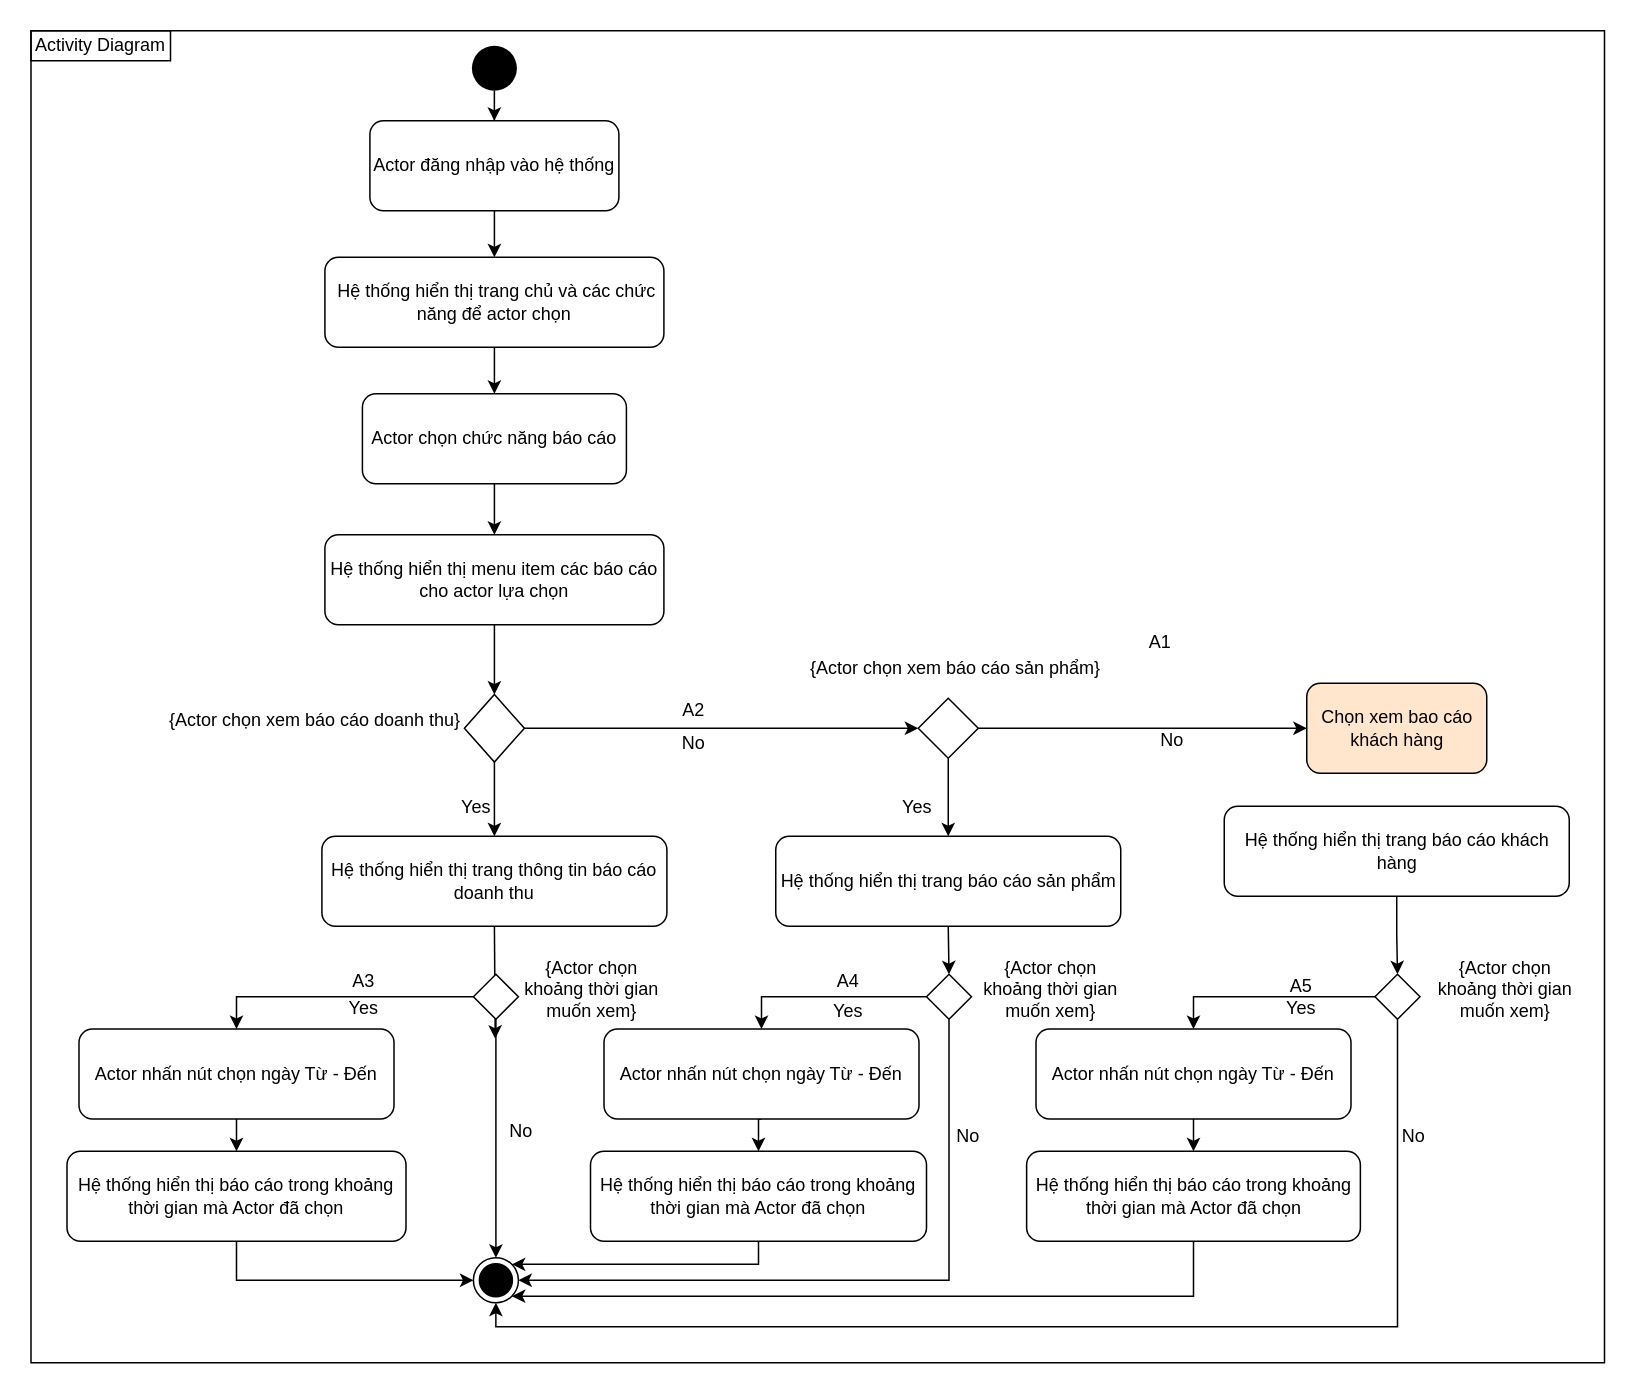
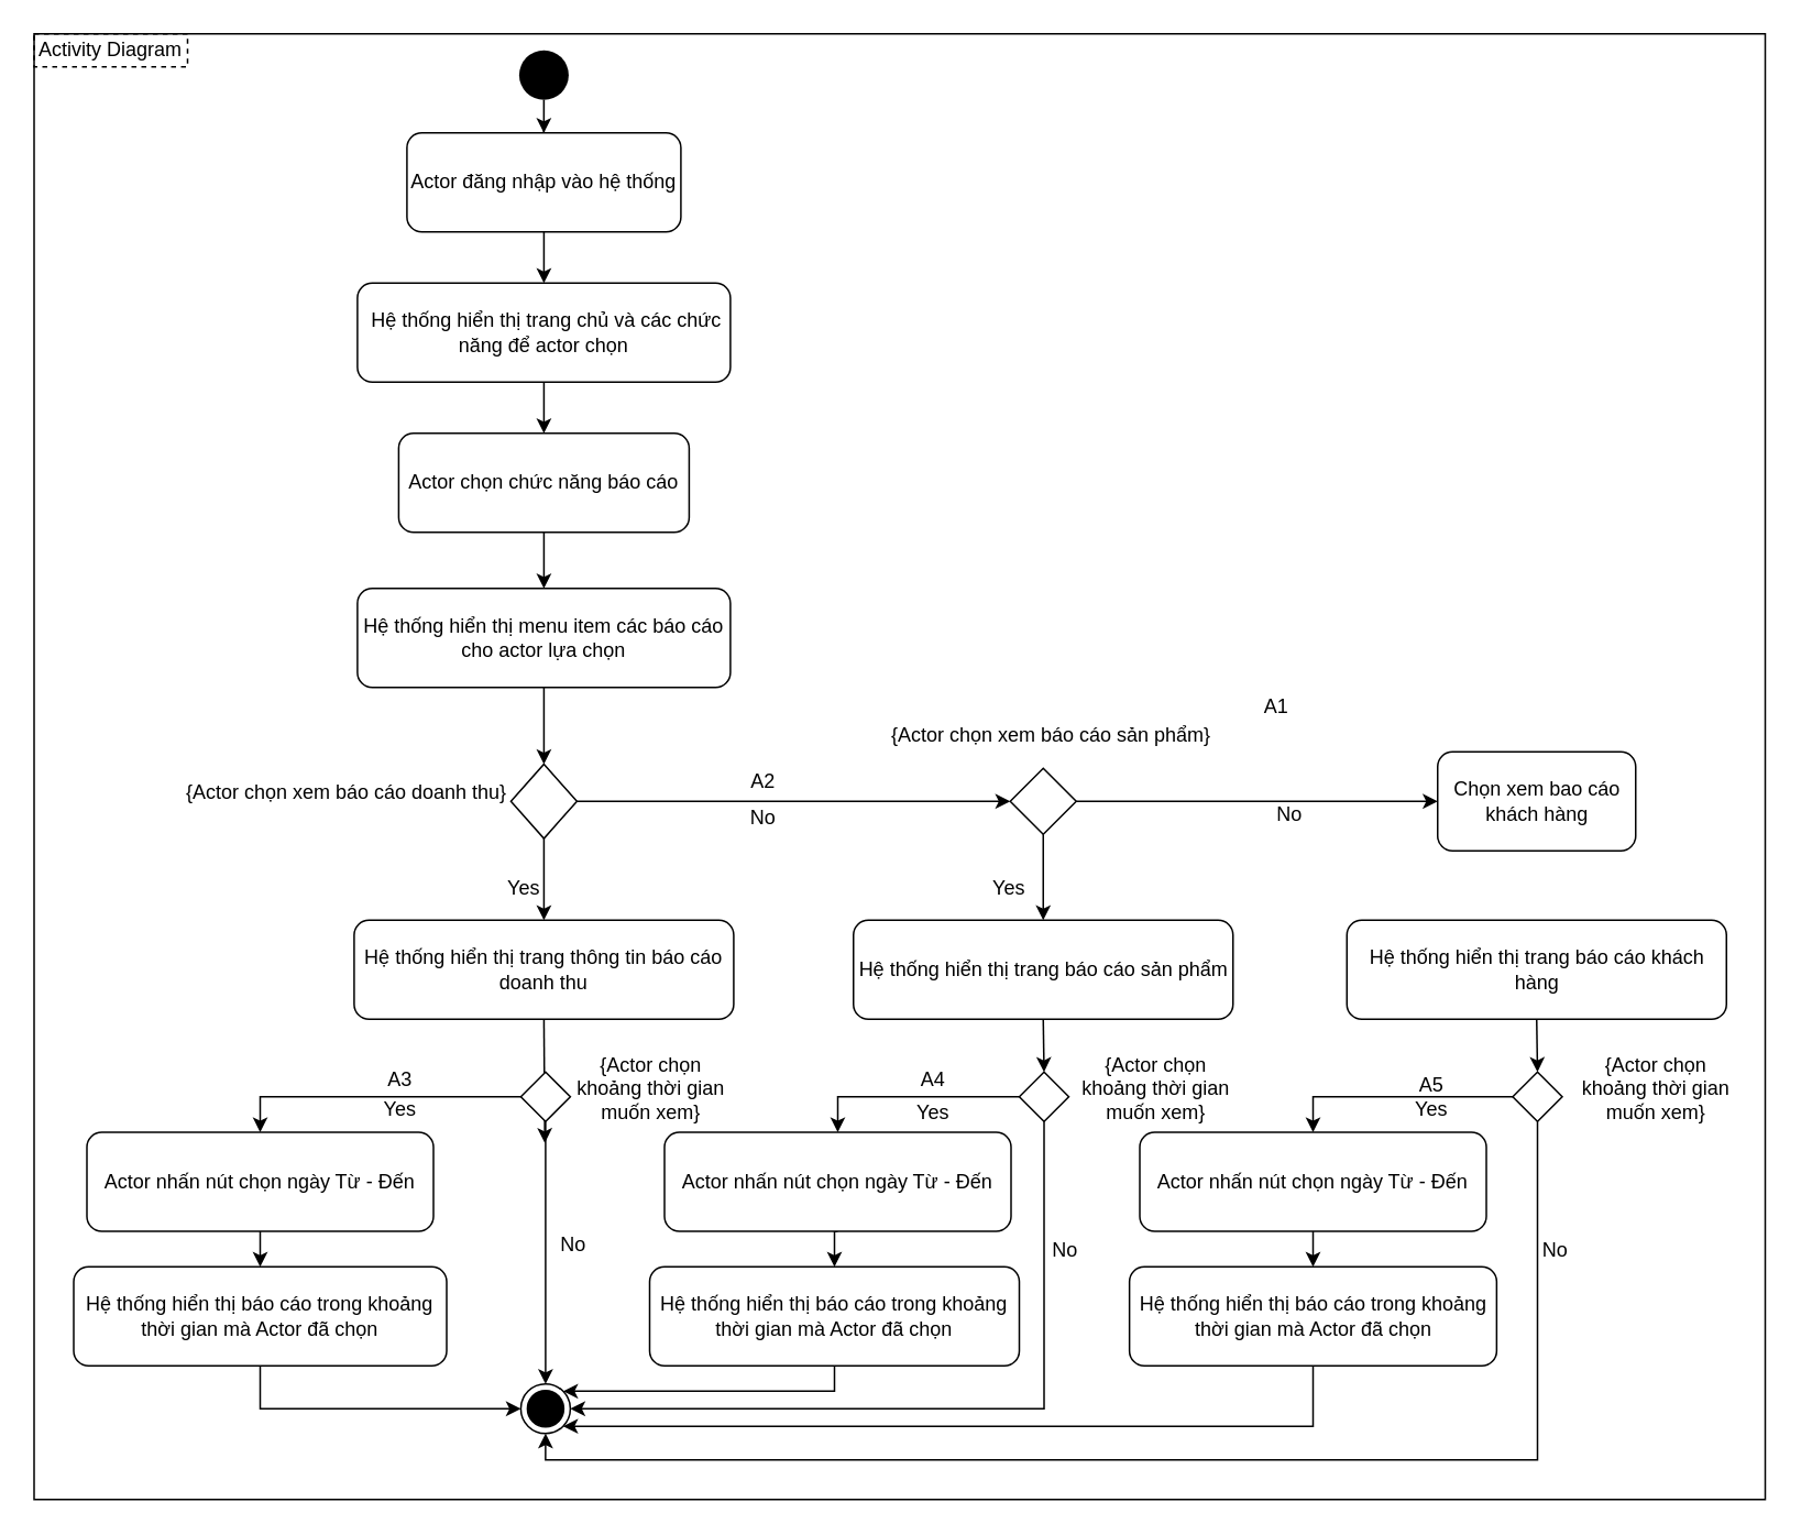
  <mxCell id="0" />
  <mxCell id="1" parent="0" />
  <mxCell id="2" value="" style="rounded=0;whiteSpace=wrap;html=1;fillColor=none;" parent="1" vertex="1"><mxGeometry x="20" y="20" width="1049" height="888" as="geometry" /></mxCell>
  <mxCell id="3" value="" style="edgeStyle=orthogonalEdgeStyle;rounded=0;orthogonalLoop=1;jettySize=auto;html=1;" parent="1" source="4" target="6" edge="1"><mxGeometry relative="1" as="geometry" /></mxCell>
  <mxCell id="4" value="" style="ellipse;fillColor=#000000;strokeColor=none;" parent="1" vertex="1"><mxGeometry x="313.94" width="30" height="30" as="geometry" y="30" /></mxCell>
  <mxCell id="5" value="" style="ellipse;html=1;shape=endState;fillColor=#000000;strokeColor=#000000;" parent="1" vertex="1"><mxGeometry x="314.94" y="838" width="30" height="30" as="geometry" /></mxCell>
  <mxCell id="6" value="Actor đăng nhập vào hệ thống" style="rounded=1;whiteSpace=wrap;html=1;" parent="1" vertex="1"><mxGeometry x="245.94" y="80" width="166" height="60" as="geometry" /></mxCell>
  <mxCell id="7" value="&amp;nbsp;Hệ thống hiển thị trang chủ và các chức năng để actor chọn" style="rounded=1;whiteSpace=wrap;html=1;" parent="1" vertex="1"><mxGeometry x="215.94" y="171" width="226" height="60" as="geometry" /></mxCell>
  <mxCell id="8" value="Actor chọn chức năng báo cáo" style="rounded=1;whiteSpace=wrap;html=1;" parent="1" vertex="1"><mxGeometry x="240.94" y="262" width="176" height="60" as="geometry" /></mxCell>
  <mxCell id="9" style="edgeStyle=orthogonalEdgeStyle;rounded=0;orthogonalLoop=1;jettySize=auto;html=1;entryX=0.5;entryY=0;entryDx=0;entryDy=0;" parent="1" source="10" target="13" edge="1"><mxGeometry relative="1" as="geometry" /></mxCell>
  <mxCell id="10" value="Hệ thống hiển thị menu item các báo cáo cho actor lựa chọn" style="rounded=1;whiteSpace=wrap;html=1;" parent="1" vertex="1"><mxGeometry x="215.94" y="356" width="226" height="60" as="geometry" /></mxCell>
  <mxCell id="11" value="" style="edgeStyle=orthogonalEdgeStyle;rounded=0;orthogonalLoop=1;jettySize=auto;html=1;" parent="1" source="13" target="16" edge="1"><mxGeometry relative="1" as="geometry" /></mxCell>
  <mxCell id="12" style="edgeStyle=orthogonalEdgeStyle;rounded=0;orthogonalLoop=1;jettySize=auto;html=1;" parent="1" source="13" target="21" edge="1"><mxGeometry relative="1" as="geometry" /></mxCell>
  <mxCell id="13" value="" style="rhombus;whiteSpace=wrap;html=1;" parent="1" vertex="1"><mxGeometry x="308.94" y="462.5" width="40" height="45" as="geometry" /></mxCell>
  <mxCell id="14" style="edgeStyle=orthogonalEdgeStyle;rounded=0;orthogonalLoop=1;jettySize=auto;html=1;entryX=0.5;entryY=0;entryDx=0;entryDy=0;exitX=0.5;exitY=1;exitDx=0;exitDy=0;" parent="1" source="16" target="37" edge="1"><mxGeometry relative="1" as="geometry" /></mxCell>
  <mxCell id="15" style="edgeStyle=orthogonalEdgeStyle;rounded=0;orthogonalLoop=1;jettySize=auto;html=1;exitX=1;exitY=0.5;exitDx=0;exitDy=0;entryX=0;entryY=0.5;entryDx=0;entryDy=0;" parent="1" source="16" target="17" edge="1"><mxGeometry relative="1" as="geometry" /></mxCell>
  <mxCell id="16" value="" style="rhombus;whiteSpace=wrap;html=1;" parent="1" vertex="1"><mxGeometry x="611.5" y="465" width="40" height="40" as="geometry" /></mxCell>
- <mxCell id="17" value="Chọn xem bao cáo khách hàng" style="rounded=1;whiteSpace=wrap;html=1;fillColor=#ffe6cc;" parent="1" vertex="1"><mxGeometry x="870.5" y="455" width="120" height="60" as="geometry" /></mxCell>
+ <mxCell id="17" value="Chọn xem bao cáo khách hàng" style="rounded=1;whiteSpace=wrap;html=1;" parent="1" vertex="1"><mxGeometry x="870.5" y="455" width="120" height="60" as="geometry" /></mxCell>
  <mxCell id="18" value="" style="endArrow=classic;html=1;exitX=0.5;exitY=1;exitDx=0;exitDy=0;entryX=0.5;entryY=0;entryDx=0;entryDy=0;" parent="1" source="6" target="7" edge="1"><mxGeometry width="50" height="50" relative="1" as="geometry"><mxPoint x="315.94" y="550" as="sourcePoint" /><mxPoint x="365.94" y="500" as="targetPoint" /></mxGeometry></mxCell>
  <mxCell id="19" value="" style="endArrow=classic;html=1;exitX=0.5;exitY=1;exitDx=0;exitDy=0;" parent="1" source="7" target="8" edge="1"><mxGeometry width="50" height="50" relative="1" as="geometry"><mxPoint x="-74.06" y="410" as="sourcePoint" /><mxPoint x="-24.06" y="360" as="targetPoint" /></mxGeometry></mxCell>
  <mxCell id="20" value="" style="endArrow=classic;html=1;exitX=0.5;exitY=1;exitDx=0;exitDy=0;entryX=0.5;entryY=0;entryDx=0;entryDy=0;" parent="1" source="8" target="10" edge="1"><mxGeometry width="50" height="50" relative="1" as="geometry"><mxPoint x="-4.06" y="500" as="sourcePoint" /><mxPoint x="45.94" y="450" as="targetPoint" /></mxGeometry></mxCell>
  <mxCell id="21" value="Hệ thống hiển thị trang thông tin báo cáo doanh thu" style="rounded=1;whiteSpace=wrap;html=1;" parent="1" vertex="1"><mxGeometry x="213.94" y="557" width="230" height="60" as="geometry" /></mxCell>
  <mxCell id="22" value="Actor nhấn nút chọn ngày Từ - Đến" style="rounded=1;whiteSpace=wrap;html=1;" parent="1" vertex="1"><mxGeometry x="52" y="685.5" width="210" height="60" as="geometry" /></mxCell>
  <mxCell id="23" value="{Actor chọn xem báo cáo sản phẩm}" style="text;html=1;strokeColor=none;fillColor=none;align=center;verticalAlign=middle;whiteSpace=wrap;rounded=0;" parent="1" vertex="1"><mxGeometry x="531.5" y="435" width="209" height="20" as="geometry" /></mxCell>
  <mxCell id="24" style="edgeStyle=orthogonalEdgeStyle;rounded=0;orthogonalLoop=1;jettySize=auto;html=1;exitX=0.5;exitY=1;exitDx=0;exitDy=0;entryX=0;entryY=0.5;entryDx=0;entryDy=0;" edge="1" parent="1" source="25" target="5"><mxGeometry relative="1" as="geometry" /></mxCell>
  <mxCell id="25" value="Hệ thống hiển thị báo cáo trong khoảng thời gian mà Actor đã chọn" style="rounded=1;whiteSpace=wrap;html=1;" parent="1" vertex="1"><mxGeometry x="44" y="767" width="226" height="60" as="geometry" /></mxCell>
  <mxCell id="26" value="" style="endArrow=classic;html=1;exitX=0.5;exitY=1;exitDx=0;exitDy=0;" parent="1" source="21" edge="1"><mxGeometry width="50" height="50" relative="1" as="geometry"><mxPoint x="76.44" y="858" as="sourcePoint" /><mxPoint x="329.5" y="692" as="targetPoint" /></mxGeometry></mxCell>
  <mxCell id="27" value="" style="endArrow=classic;html=1;entryX=0.5;entryY=0;entryDx=0;entryDy=0;" parent="1" source="22" target="25" edge="1"><mxGeometry width="50" height="50" relative="1" as="geometry"><mxPoint x="-138" y="893.5" as="sourcePoint" /><mxPoint y="843.5" as="targetPoint" x="-88" /></mxGeometry></mxCell>
  <mxCell id="28" value="Yes" style="text;html=1;strokeColor=none;fillColor=none;align=center;verticalAlign=middle;whiteSpace=wrap;rounded=0;" parent="1" vertex="1"><mxGeometry x="296.5" y="528" width="40" height="20" as="geometry" /></mxCell>
  <mxCell id="29" value="Yes" style="text;html=1;strokeColor=none;fillColor=none;align=center;verticalAlign=middle;whiteSpace=wrap;rounded=0;" parent="1" vertex="1"><mxGeometry x="590.5" y="533" width="40" height="10" as="geometry" /></mxCell>
  <mxCell id="30" value="No" style="text;html=1;strokeColor=none;fillColor=none;align=center;verticalAlign=middle;whiteSpace=wrap;rounded=0;" parent="1" vertex="1"><mxGeometry x="442.44" y="485" width="40" height="20" as="geometry" /></mxCell>
  <mxCell id="31" value="No" style="text;html=1;strokeColor=none;fillColor=none;align=center;verticalAlign=middle;whiteSpace=wrap;rounded=0;" parent="1" vertex="1"><mxGeometry x="760.5" y="482.5" width="40" height="20" as="geometry" /></mxCell>
  <mxCell id="32" style="edgeStyle=orthogonalEdgeStyle;rounded=0;orthogonalLoop=1;jettySize=auto;html=1;exitX=0.5;exitY=1;exitDx=0;exitDy=0;entryX=0.5;entryY=0;entryDx=0;entryDy=0;" edge="1" parent="1" source="33" target="35"><mxGeometry relative="1" as="geometry" /></mxCell>
  <mxCell id="33" value="Actor nhấn nút chọn ngày Từ - Đến" style="rounded=1;whiteSpace=wrap;html=1;" parent="1" vertex="1"><mxGeometry x="402" y="685.5" width="210" height="60" as="geometry" /></mxCell>
  <mxCell id="34" style="edgeStyle=orthogonalEdgeStyle;rounded=0;orthogonalLoop=1;jettySize=auto;html=1;exitX=0.5;exitY=1;exitDx=0;exitDy=0;entryX=1;entryY=0;entryDx=0;entryDy=0;" edge="1" parent="1" source="35" target="5"><mxGeometry relative="1" as="geometry"><Array as="points"><mxPoint x="505" y="842" /></Array></mxGeometry></mxCell>
  <mxCell id="35" value="Hệ thống hiển thị báo cáo trong khoảng thời gian mà Actor đã chọn" style="rounded=1;whiteSpace=wrap;html=1;" parent="1" vertex="1"><mxGeometry x="393" y="767" width="224" height="60" as="geometry" /></mxCell>
  <mxCell id="36" style="edgeStyle=orthogonalEdgeStyle;rounded=0;orthogonalLoop=1;jettySize=auto;html=1;exitX=0.5;exitY=1;exitDx=0;exitDy=0;entryX=0.5;entryY=0;entryDx=0;entryDy=0;" edge="1" parent="1" source="37" target="57"><mxGeometry relative="1" as="geometry" /></mxCell>
  <mxCell id="37" value="Hệ thống hiển thị trang báo cáo sản phẩm" style="rounded=1;whiteSpace=wrap;html=1;" parent="1" vertex="1"><mxGeometry x="516.5" y="557" width="230" height="60" as="geometry" /></mxCell>
  <mxCell id="38" value="{Actor chọn xem báo cáo doanh thu}" style="text;html=1;strokeColor=none;fillColor=none;align=center;verticalAlign=middle;whiteSpace=wrap;rounded=0;" parent="1" vertex="1"><mxGeometry x="105.44" y="470" width="209" height="20" as="geometry" /></mxCell>
  <mxCell id="39" style="edgeStyle=orthogonalEdgeStyle;rounded=0;orthogonalLoop=1;jettySize=auto;html=1;exitX=0.5;exitY=1;exitDx=0;exitDy=0;entryX=0.5;entryY=0;entryDx=0;entryDy=0;" parent="1" source="40" target="42" edge="1"><mxGeometry relative="1" as="geometry" /></mxCell>
  <mxCell id="40" value="Actor nhấn nút chọn ngày Từ - Đến" style="rounded=1;whiteSpace=wrap;html=1;" parent="1" vertex="1"><mxGeometry x="690" y="685.5" width="210" height="60" as="geometry" /></mxCell>
  <mxCell id="41" style="edgeStyle=orthogonalEdgeStyle;rounded=0;orthogonalLoop=1;jettySize=auto;html=1;entryX=1;entryY=1;entryDx=0;entryDy=0;exitX=0.5;exitY=1;exitDx=0;exitDy=0;" parent="1" source="42" target="5" edge="1"><mxGeometry relative="1" as="geometry"><mxPoint x="292" y="957" as="targetPoint" /><Array as="points"><mxPoint x="795" y="864" /></Array></mxGeometry></mxCell>
  <mxCell id="42" value="Hệ thống hiển thị báo cáo trong khoảng thời gian mà Actor đã chọn" style="rounded=1;whiteSpace=wrap;html=1;" parent="1" vertex="1"><mxGeometry x="683.75" y="767" width="222.5" height="60" as="geometry" /></mxCell>
  <mxCell id="43" style="edgeStyle=orthogonalEdgeStyle;rounded=0;orthogonalLoop=1;jettySize=auto;html=1;exitX=0.5;exitY=1;exitDx=0;exitDy=0;entryX=0.5;entryY=0;entryDx=0;entryDy=0;" edge="1" parent="1" source="44" target="64"><mxGeometry relative="1" as="geometry" /></mxCell>
- <mxCell id="44" value="Hệ thống hiển thị trang báo cáo khách hàng" style="rounded=1;whiteSpace=wrap;html=1;" parent="1" vertex="1"><mxGeometry x="815.5" y="537" width="230" height="60" as="geometry" /></mxCell>
- <mxCell id="45" value="Activity Diagram" style="rounded=0;whiteSpace=wrap;html=1;fillColor=none;" parent="1" vertex="1"><mxGeometry x="20" y="20" width="93" height="20" as="geometry" /></mxCell>
+ <mxCell id="44" value="Hệ thống hiển thị trang báo cáo khách hàng" style="rounded=1;whiteSpace=wrap;html=1;" parent="1" vertex="1"><mxGeometry x="815.5" y="557" width="230" height="60" as="geometry" /></mxCell>
+ <mxCell id="45" value="Activity Diagram" style="rounded=0;whiteSpace=wrap;html=1;fillColor=none;dashed=1;" parent="1" vertex="1"><mxGeometry x="20" y="20" width="93" height="20" as="geometry" /></mxCell>
  <mxCell id="46" style="edgeStyle=orthogonalEdgeStyle;rounded=0;orthogonalLoop=1;jettySize=auto;html=1;exitX=0;exitY=0.5;exitDx=0;exitDy=0;entryX=0.5;entryY=0;entryDx=0;entryDy=0;" edge="1" parent="1" source="48" target="22"><mxGeometry relative="1" as="geometry" /></mxCell>
  <mxCell id="47" style="edgeStyle=orthogonalEdgeStyle;rounded=0;orthogonalLoop=1;jettySize=auto;html=1;exitX=0.5;exitY=1;exitDx=0;exitDy=0;entryX=0.5;entryY=0;entryDx=0;entryDy=0;" edge="1" parent="1" source="48" target="5"><mxGeometry relative="1" as="geometry" /></mxCell>
  <mxCell id="48" value="" style="rhombus;" vertex="1" parent="1"><mxGeometry x="314.94" y="649" width="30" height="30" as="geometry" /></mxCell>
  <mxCell id="49" value="{Actor chọn khoảng thời gian muốn xem}" style="text;html=1;strokeColor=none;fillColor=none;align=center;verticalAlign=middle;whiteSpace=wrap;rounded=0;" vertex="1" parent="1"><mxGeometry x="342.94" y="649" width="102" height="20" as="geometry" /></mxCell>
  <mxCell id="50" value="Yes" style="text;html=1;strokeColor=none;fillColor=none;align=center;verticalAlign=middle;whiteSpace=wrap;rounded=0;" vertex="1" parent="1"><mxGeometry x="222" y="662" width="40" height="20" as="geometry" /></mxCell>
  <mxCell id="51" value="No" style="text;html=1;strokeColor=none;fillColor=none;align=center;verticalAlign=middle;whiteSpace=wrap;rounded=0;" vertex="1" parent="1"><mxGeometry x="327" y="744" width="40" height="20" as="geometry" /></mxCell>
  <mxCell id="52" value="A2" style="text;html=1;strokeColor=none;fillColor=none;align=center;verticalAlign=middle;whiteSpace=wrap;rounded=0;" vertex="1" parent="1"><mxGeometry x="442.44" y="462.5" width="40" height="20" as="geometry" /></mxCell>
  <mxCell id="53" value="A1" style="text;html=1;strokeColor=none;fillColor=none;align=center;verticalAlign=middle;whiteSpace=wrap;rounded=0;" vertex="1" parent="1"><mxGeometry x="752.5" y="417.5" width="40" height="20" as="geometry" /></mxCell>
  <mxCell id="54" value="A3" style="text;html=1;strokeColor=none;fillColor=none;align=center;verticalAlign=middle;whiteSpace=wrap;rounded=0;" vertex="1" parent="1"><mxGeometry x="222" y="644" width="40" height="20" as="geometry" /></mxCell>
  <mxCell id="55" style="edgeStyle=orthogonalEdgeStyle;rounded=0;orthogonalLoop=1;jettySize=auto;html=1;exitX=0.5;exitY=1;exitDx=0;exitDy=0;entryX=1;entryY=0.5;entryDx=0;entryDy=0;" edge="1" parent="1" source="57" target="5"><mxGeometry relative="1" as="geometry"><Array as="points"><mxPoint x="632" y="853" /></Array></mxGeometry></mxCell>
  <mxCell id="56" style="edgeStyle=orthogonalEdgeStyle;rounded=0;orthogonalLoop=1;jettySize=auto;html=1;exitX=0;exitY=0.5;exitDx=0;exitDy=0;entryX=0.5;entryY=0;entryDx=0;entryDy=0;" edge="1" parent="1" source="57" target="33"><mxGeometry relative="1" as="geometry" /></mxCell>
  <mxCell id="57" value="" style="rhombus;" vertex="1" parent="1"><mxGeometry x="617" y="649" width="30" height="30" as="geometry" /></mxCell>
  <mxCell id="58" value="{Actor chọn khoảng thời gian muốn xem}" style="text;html=1;strokeColor=none;fillColor=none;align=center;verticalAlign=middle;whiteSpace=wrap;rounded=0;" vertex="1" parent="1"><mxGeometry x="649" y="649" width="102" height="20" as="geometry" /></mxCell>
  <mxCell id="59" value="A4" style="text;html=1;strokeColor=none;fillColor=none;align=center;verticalAlign=middle;whiteSpace=wrap;rounded=0;" vertex="1" parent="1"><mxGeometry x="545" y="644" width="40" height="20" as="geometry" /></mxCell>
  <mxCell id="60" value="Yes" style="text;html=1;strokeColor=none;fillColor=none;align=center;verticalAlign=middle;whiteSpace=wrap;rounded=0;" vertex="1" parent="1"><mxGeometry x="545" y="664" width="40" height="20" as="geometry" /></mxCell>
  <mxCell id="61" value="No" style="text;html=1;strokeColor=none;fillColor=none;align=center;verticalAlign=middle;whiteSpace=wrap;rounded=0;" vertex="1" parent="1"><mxGeometry x="625" y="747" width="40" height="20" as="geometry" /></mxCell>
  <mxCell id="62" style="edgeStyle=orthogonalEdgeStyle;rounded=0;orthogonalLoop=1;jettySize=auto;html=1;exitX=0;exitY=0.5;exitDx=0;exitDy=0;entryX=0.5;entryY=0;entryDx=0;entryDy=0;" edge="1" parent="1" source="64" target="40"><mxGeometry relative="1" as="geometry" /></mxCell>
  <mxCell id="63" style="edgeStyle=orthogonalEdgeStyle;rounded=0;orthogonalLoop=1;jettySize=auto;html=1;exitX=0.5;exitY=1;exitDx=0;exitDy=0;entryX=0.5;entryY=1;entryDx=0;entryDy=0;" edge="1" parent="1" source="64" target="5"><mxGeometry relative="1" as="geometry"><Array as="points"><mxPoint x="931" y="884" /><mxPoint x="330" y="884" /></Array></mxGeometry></mxCell>
  <mxCell id="64" value="" style="rhombus;" vertex="1" parent="1"><mxGeometry x="916" y="649" width="30" height="30" as="geometry" /></mxCell>
  <mxCell id="65" value="A5" style="text;html=1;strokeColor=none;fillColor=none;align=center;verticalAlign=middle;whiteSpace=wrap;rounded=0;" vertex="1" parent="1"><mxGeometry x="847" y="647" width="40" height="20" as="geometry" /></mxCell>
  <mxCell id="66" value="Yes" style="text;html=1;strokeColor=none;fillColor=none;align=center;verticalAlign=middle;whiteSpace=wrap;rounded=0;" vertex="1" parent="1"><mxGeometry x="847" y="662" width="40" height="20" as="geometry" /></mxCell>
  <mxCell id="67" value="No" style="text;html=1;strokeColor=none;fillColor=none;align=center;verticalAlign=middle;whiteSpace=wrap;rounded=0;" vertex="1" parent="1"><mxGeometry x="922" y="747" width="40" height="20" as="geometry" /></mxCell>
  <mxCell id="68" value="{Actor chọn khoảng thời gian muốn xem}" style="text;html=1;strokeColor=none;fillColor=none;align=center;verticalAlign=middle;whiteSpace=wrap;rounded=0;" vertex="1" parent="1"><mxGeometry x="952" y="649" width="102" height="20" as="geometry" /></mxCell>
